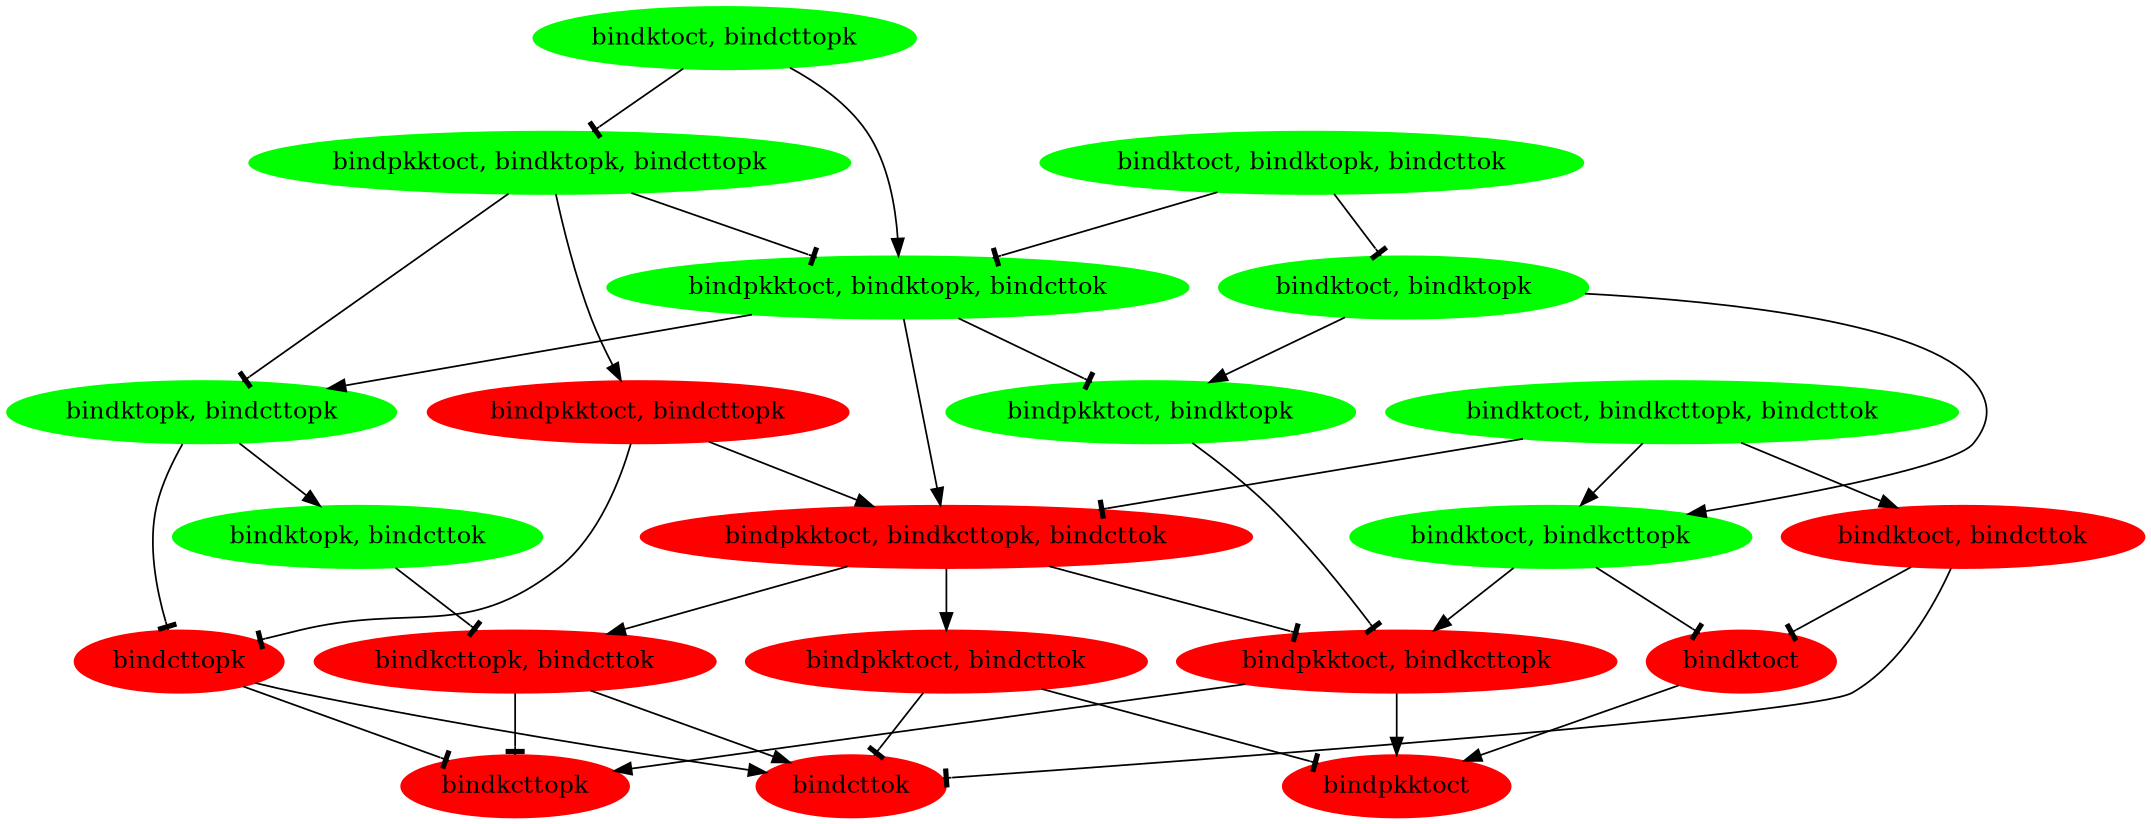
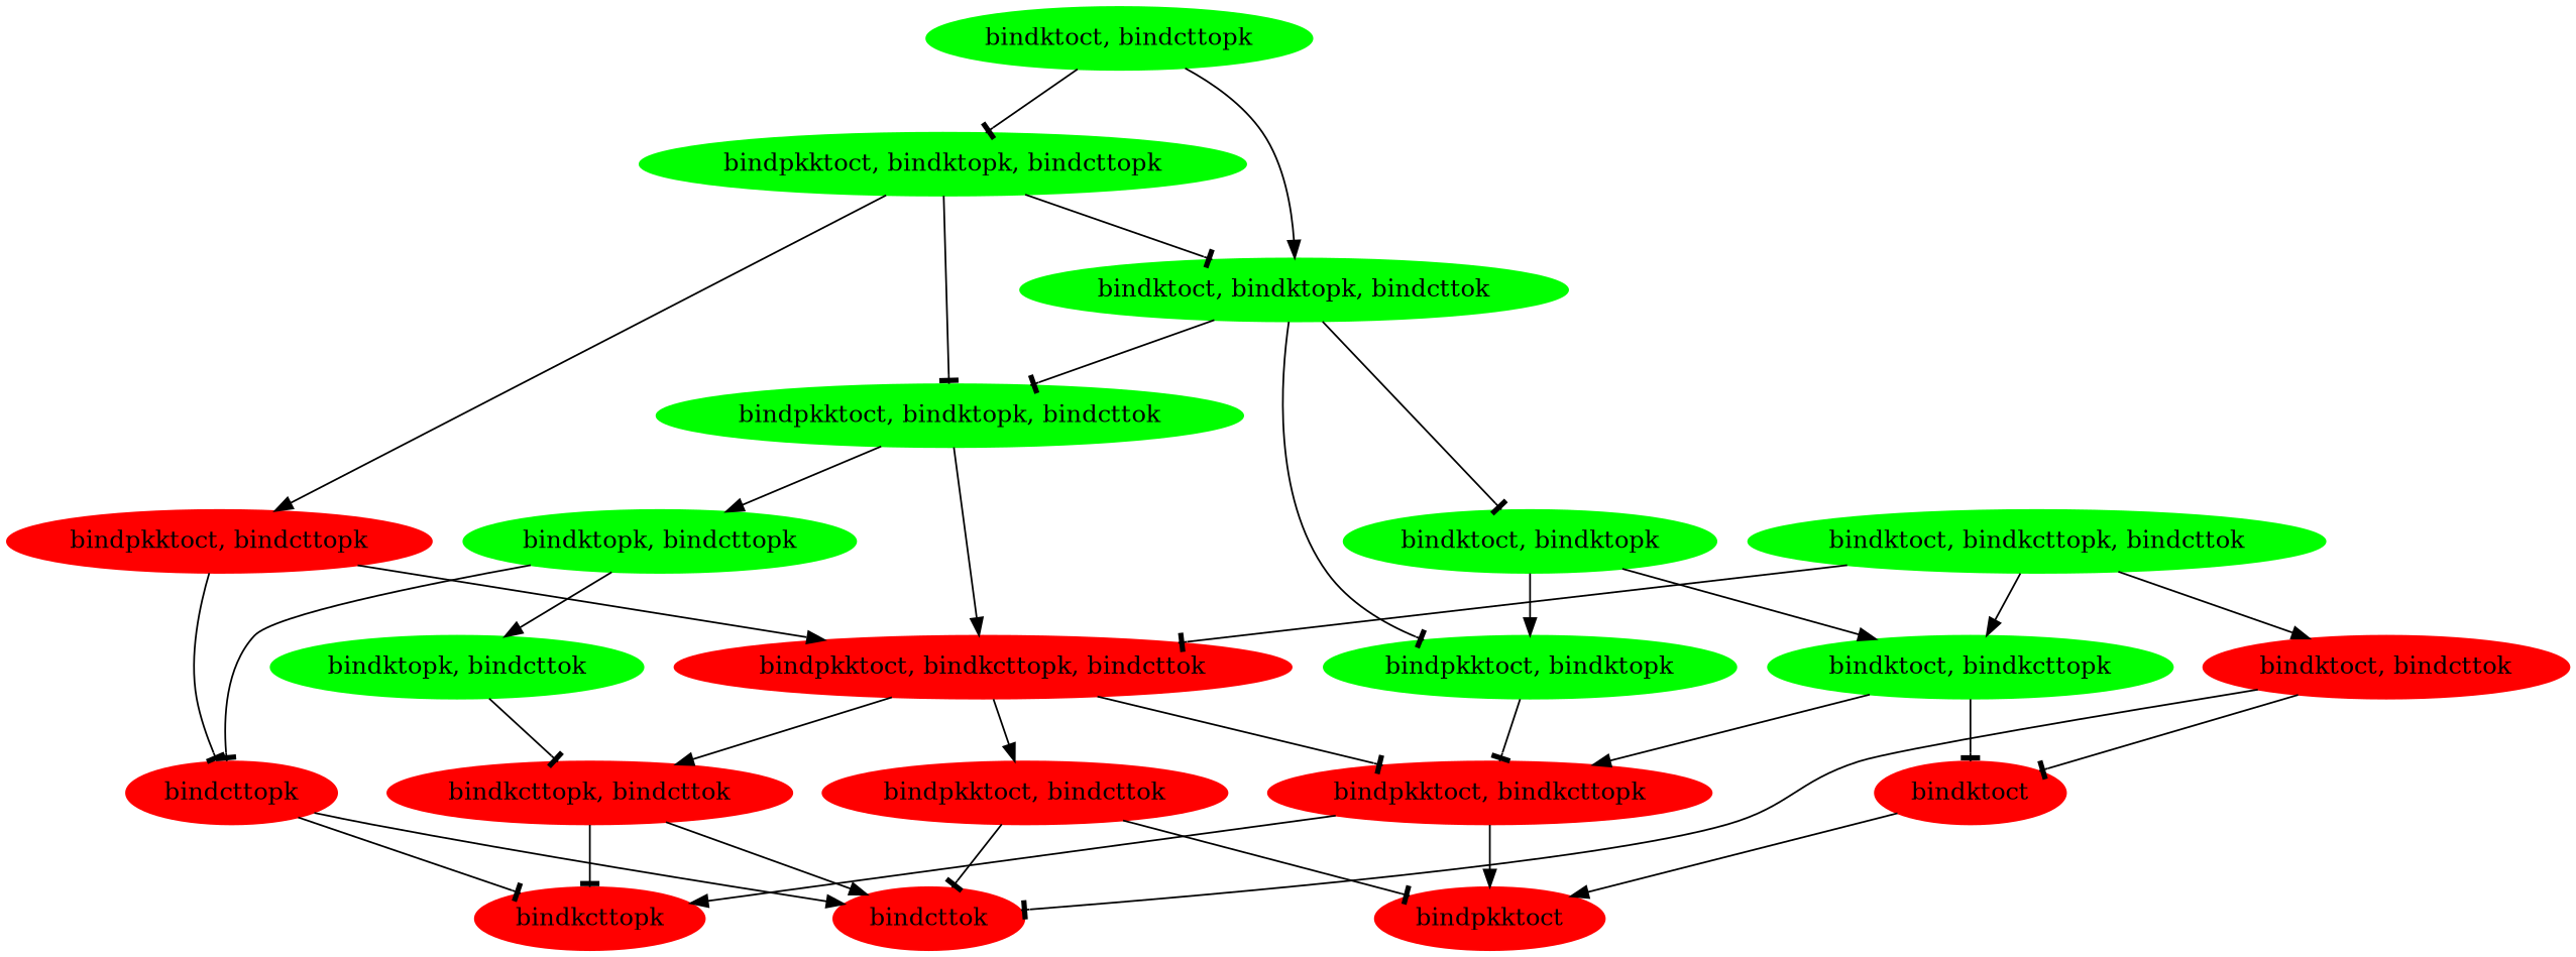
  digraph {
    node [color=red style=filled]
    edge [arrowhead=tee]
    n1 [color=green label="bindktoct, bindcttopk"]
    n2 [color=green label="bindpkktoct, bindktopk, bindcttopk"]
    n3 [color=green label="bindktoct, bindktopk, bindcttok"]
    n4 [color=green label="bindktopk, bindcttopk"]
    n5 [label="bindpkktoct, bindcttopk"]
    n6 [color=green label="bindpkktoct, bindktopk, bindcttok"]
    n7 [color=green label="bindktoct, bindktopk"]
    n8 [label=bindcttopk]
    n9 [color=green label="bindktopk, bindcttok"]
    n10 [label="bindpkktoct, bindkcttopk, bindcttok"]
    n11 [color=green label="bindpkktoct, bindktopk"]
    n12 [color=green label="bindktoct, bindkcttopk"]
    n13 [color=green label="bindktoct, bindkcttopk, bindcttok"]
    n14 [label="bindktoct, bindcttok"]
    n15 [label=bindkcttopk]
    n16 [label=bindcttok]
    n17 [label="bindkcttopk, bindcttok"]
    n18 [label="bindpkktoct, bindkcttopk"]
    n19 [label="bindpkktoct, bindcttok"]
    n20 [label=bindktoct]
    n21 [label=bindpkktoct]
    n1 -> n2
-   n1 -> n6 [arrowhead=normal]
-   n2 -> n4
+   n1 -> n3 [arrowhead=normal]
+   n2 -> n3
    n2 -> n5 [arrowhead=normal]
    n2 -> n6
    n3 -> n6
    n3 -> n7
    n4 -> n8
    n4 -> n9 [arrowhead=normal]
    n5 -> n8
    n5 -> n10 [arrowhead=normal]
    n6 -> n4 [arrowhead=normal]
    n6 -> n10 [arrowhead=normal]
-   n6 -> n11
+   n3 -> n11
    n7 -> n11 [arrowhead=normal]
    n7 -> n12 [arrowhead=normal]
    n8 -> n15
    n8 -> n16 [arrowhead=normal]
    n9 -> n17
    n10 -> n17 [arrowhead=normal]
    n10 -> n18
    n10 -> n19 [arrowhead=normal]
    n11 -> n18
    n12 -> n18 [arrowhead=normal]
    n12 -> n20
    n13 -> n10
    n13 -> n12 [arrowhead=normal]
    n13 -> n14 [arrowhead=normal]
    n14 -> n16
    n14 -> n20
    n17 -> n15
    n17 -> n16 [arrowhead=normal]
    n18 -> n15 [arrowhead=normal]
    n18 -> n21 [arrowhead=normal]
    n19 -> n16
    n19 -> n21
    n20 -> n21 [arrowhead=normal]
  }
